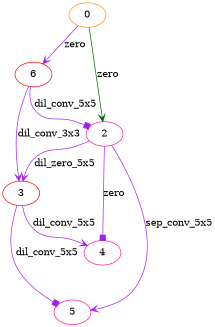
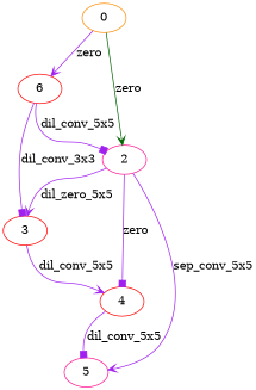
  digraph {
    fontname="DejaVu Serif"
    node [color=deeppink fontname="DejaVu Serif"]
    edge [arrowhead=vee color=purple fontname="DejaVu Serif"]
    0 [color=darkorange]
    n2 [color=red label=6]
    2
    3 [color=red]
-   4
+   4 [color=red]
    5
    0 -> n2 [label=zero]
    0 -> 2 [color=darkgreen label=zero]
    n2 -> 2 [arrowhead=box label=dil_conv_5x5]
-   n2 -> 3 [label=dil_conv_3x3]
+   n2 -> 3 [arrowhead=box label=dil_conv_3x3]
    2 -> 3 [label=dil_zero_5x5]
    2 -> 4 [arrowhead=box label=zero]
    2 -> 5 [label=sep_conv_5x5]
    3 -> 4 [label=dil_conv_5x5]
-   3 -> 5 [arrowhead=box label=dil_conv_5x5]
+   4 -> 5 [arrowhead=box label=dil_conv_5x5]
  }
